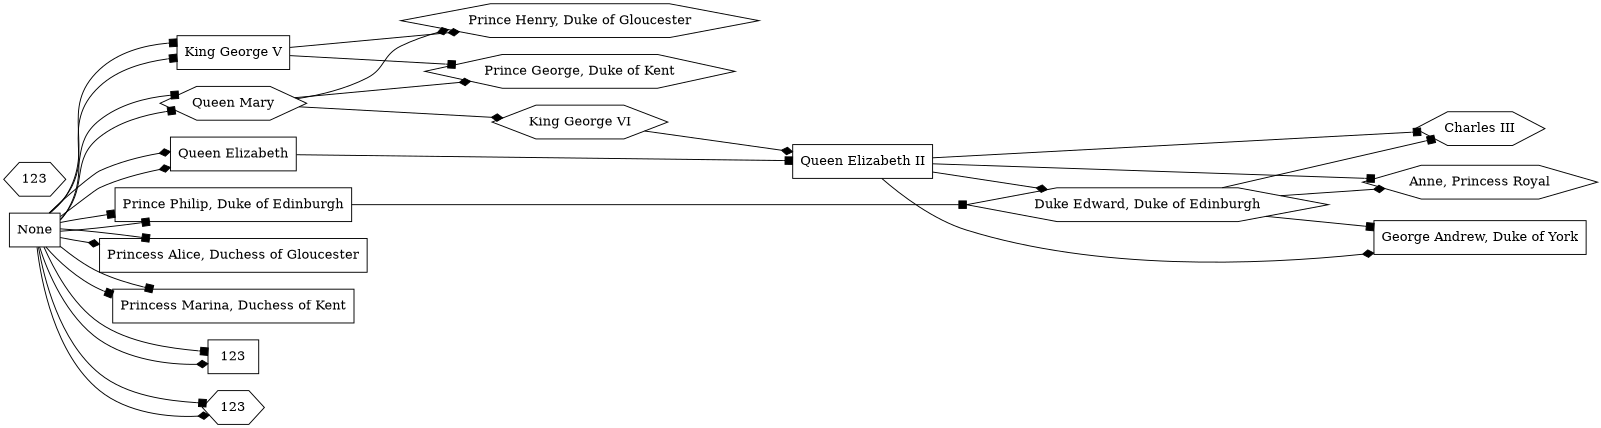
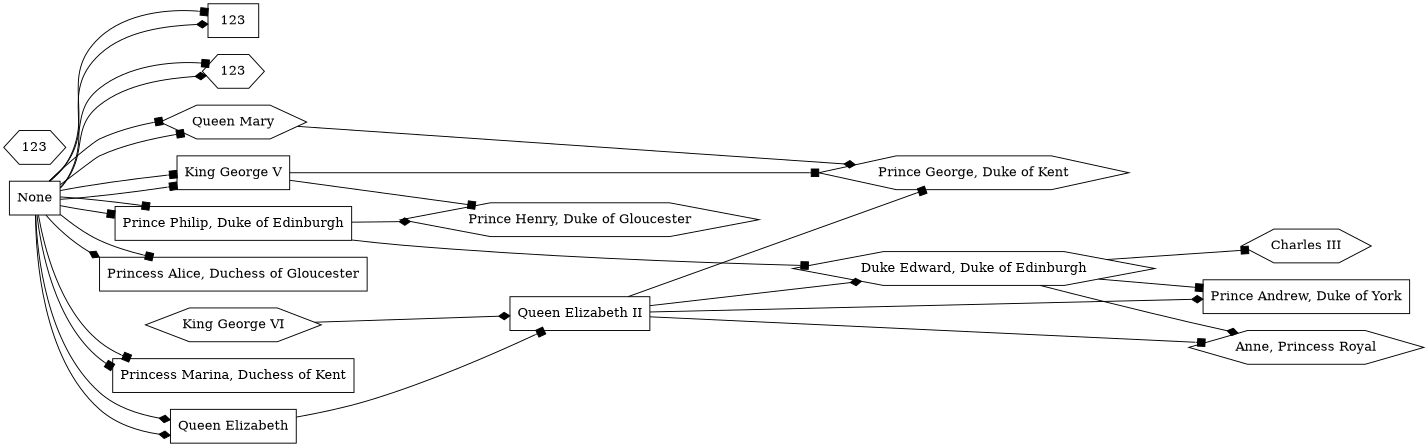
  digraph {
    rankdir=LR
    node [shape=box]
    edge [arrowhead=box]
    n1 [label="King George V"]
    n2 [label="Prince Henry, Duke of Gloucester" shape=hexagon]
    n3 [label="Prince George, Duke of Kent" shape=hexagon]
    n4 [label="King George VI" shape=hexagon]
    n5 [label="Queen Elizabeth II"]
    n6 [label="Queen Mary" shape=hexagon]
    n7 [label="Charles III" shape=hexagon]
    n8 [label="Anne, Princess Royal" shape=hexagon]
-   n9 [label="George Andrew, Duke of York"]
+   n9 [label="Prince Andrew, Duke of York"]
    n10 [label="Duke Edward, Duke of Edinburgh" shape=hexagon]
    n11 [label="Queen Elizabeth"]
    n12 [label="Princess Alice, Duchess of Gloucester"]
    n13 [label="Prince Philip, Duke of Edinburgh"]
    n14 [label="Princess Marina, Duchess of Kent"]
    n15 [label=123 shape=hexagon]
    n16 [label=123]
    n17 [label=123 shape=hexagon]
    None
-   n1 -> n2 [arrowhead=diamond]
+   n1 -> n2
    n1 -> n3
    n4 -> n5 [arrowhead=diamond]
-   n5 -> n7
+   n5 -> n3
    n5 -> n8
    n5 -> n9 [arrowhead=diamond]
    n5 -> n10 [arrowhead=diamond]
-   n6 -> n2 [arrowhead=diamond]
+   n13 -> n2 [arrowhead=diamond]
    n6 -> n3 [arrowhead=diamond]
-   n6 -> n4 [arrowhead=diamond]
    n10 -> n7
    n10 -> n8 [arrowhead=diamond]
    n10 -> n9
    n11 -> n5
    n13 -> n10
    None -> n1
    None -> n1
    None -> n6
    None -> n6
    None -> n11 [arrowhead=diamond]
    None -> n11 [arrowhead=diamond]
    None -> n12 [arrowhead=diamond]
    None -> n12
    None -> n13
    None -> n13
    None -> n14
    None -> n14
    None -> n16 [arrowhead=diamond]
    None -> n16
    None -> n17 [arrowhead=diamond]
    None -> n17
  }
